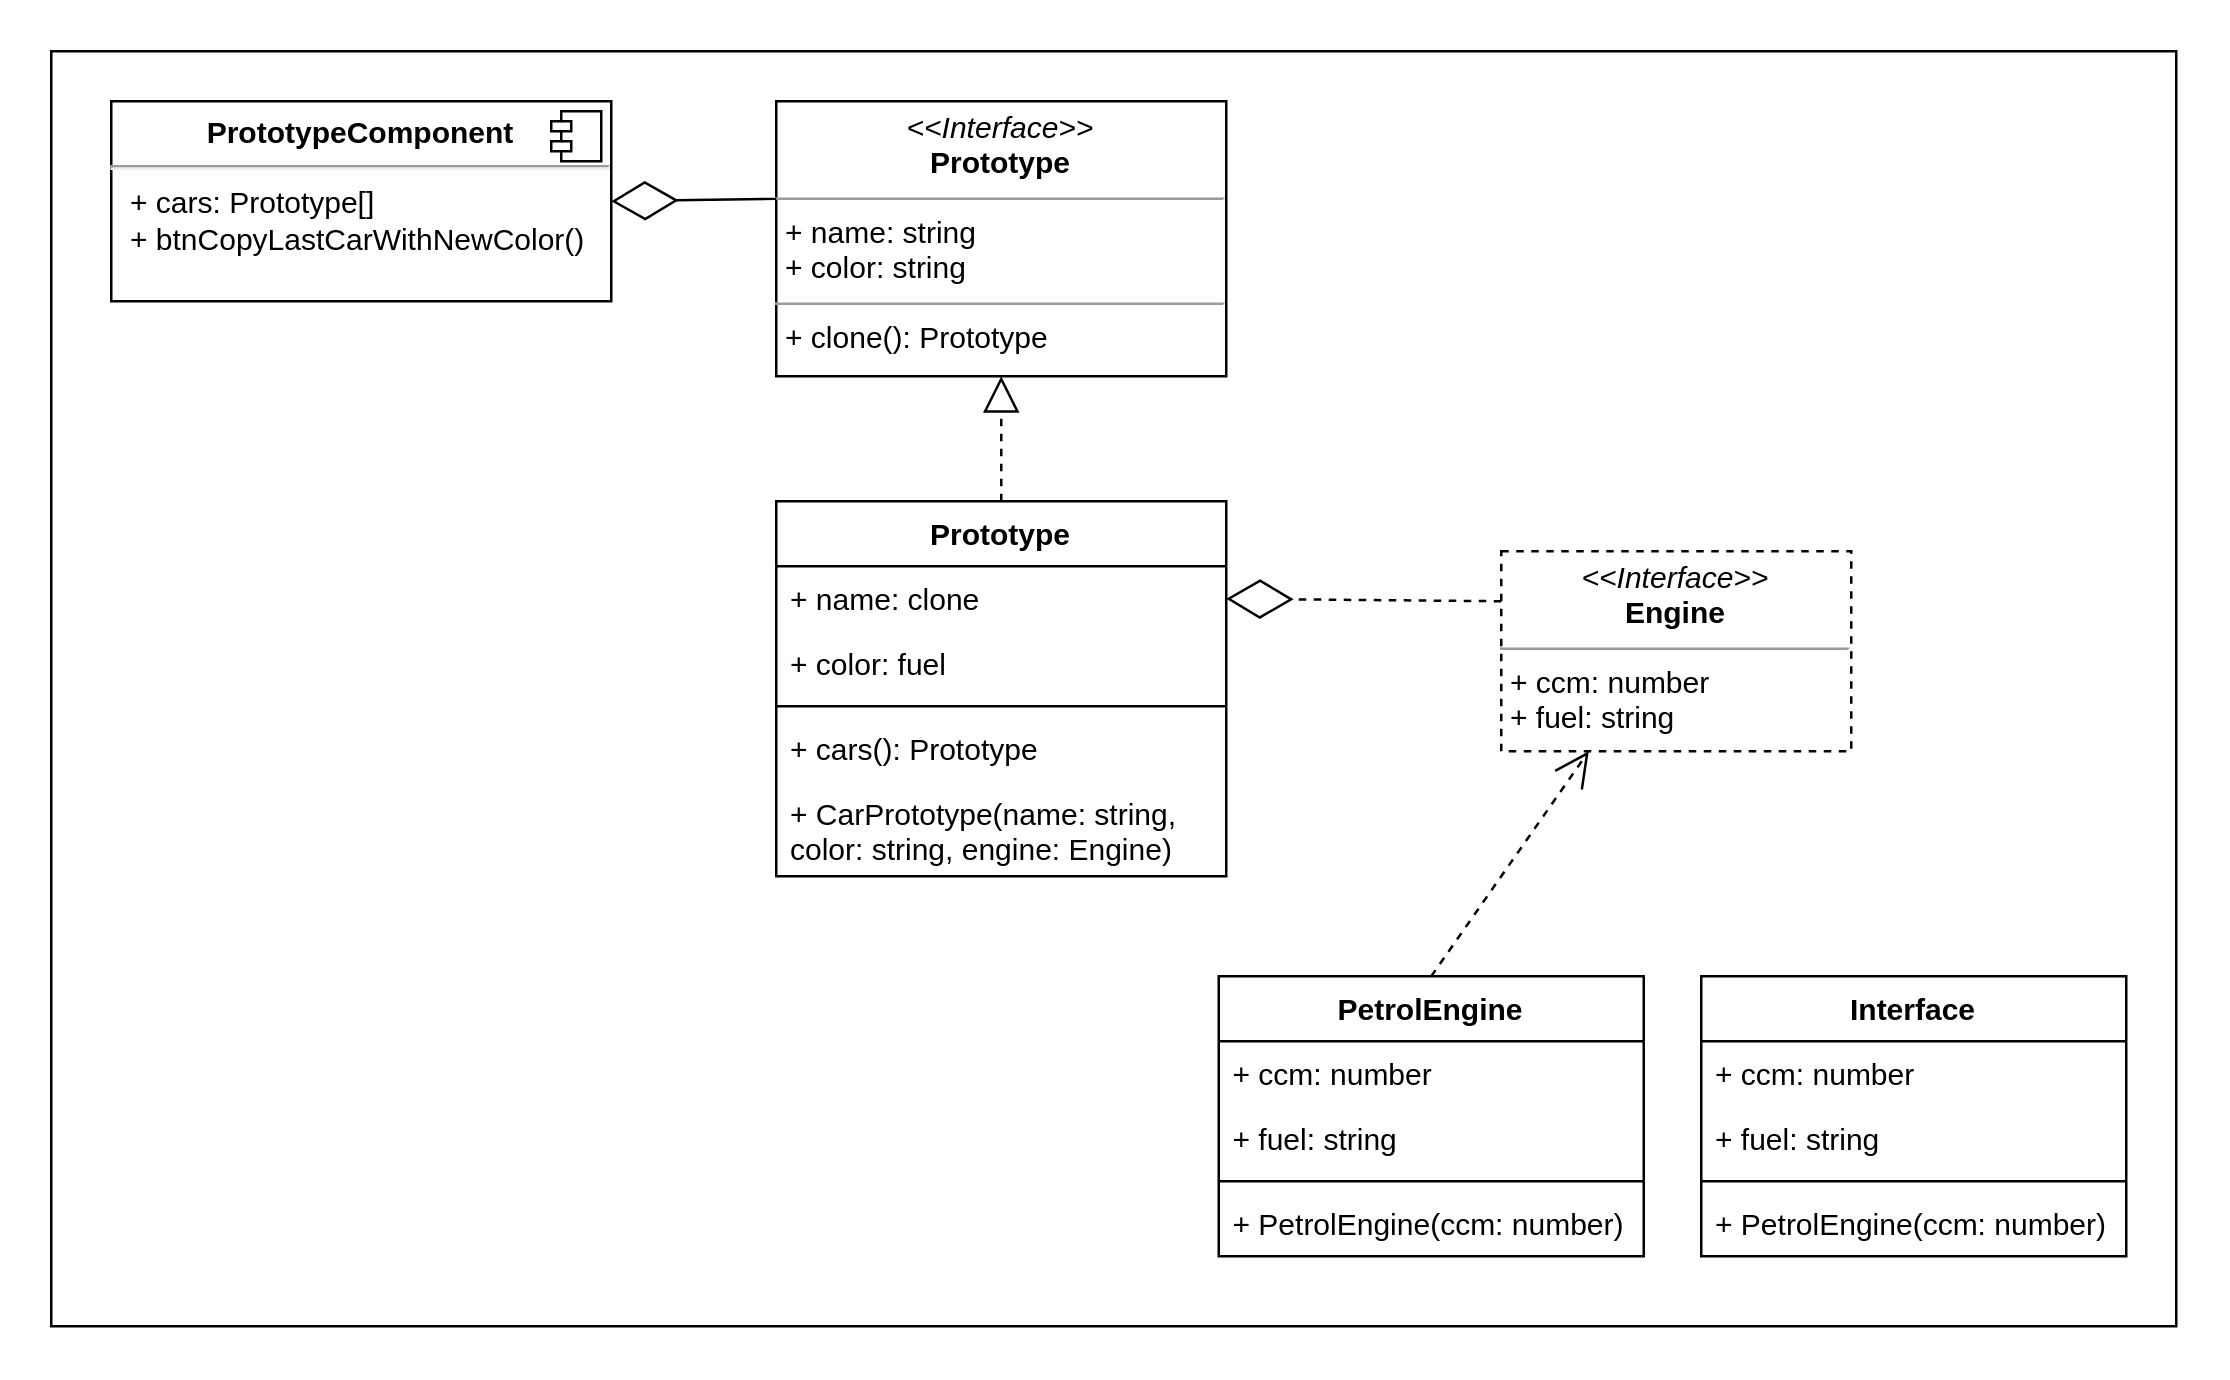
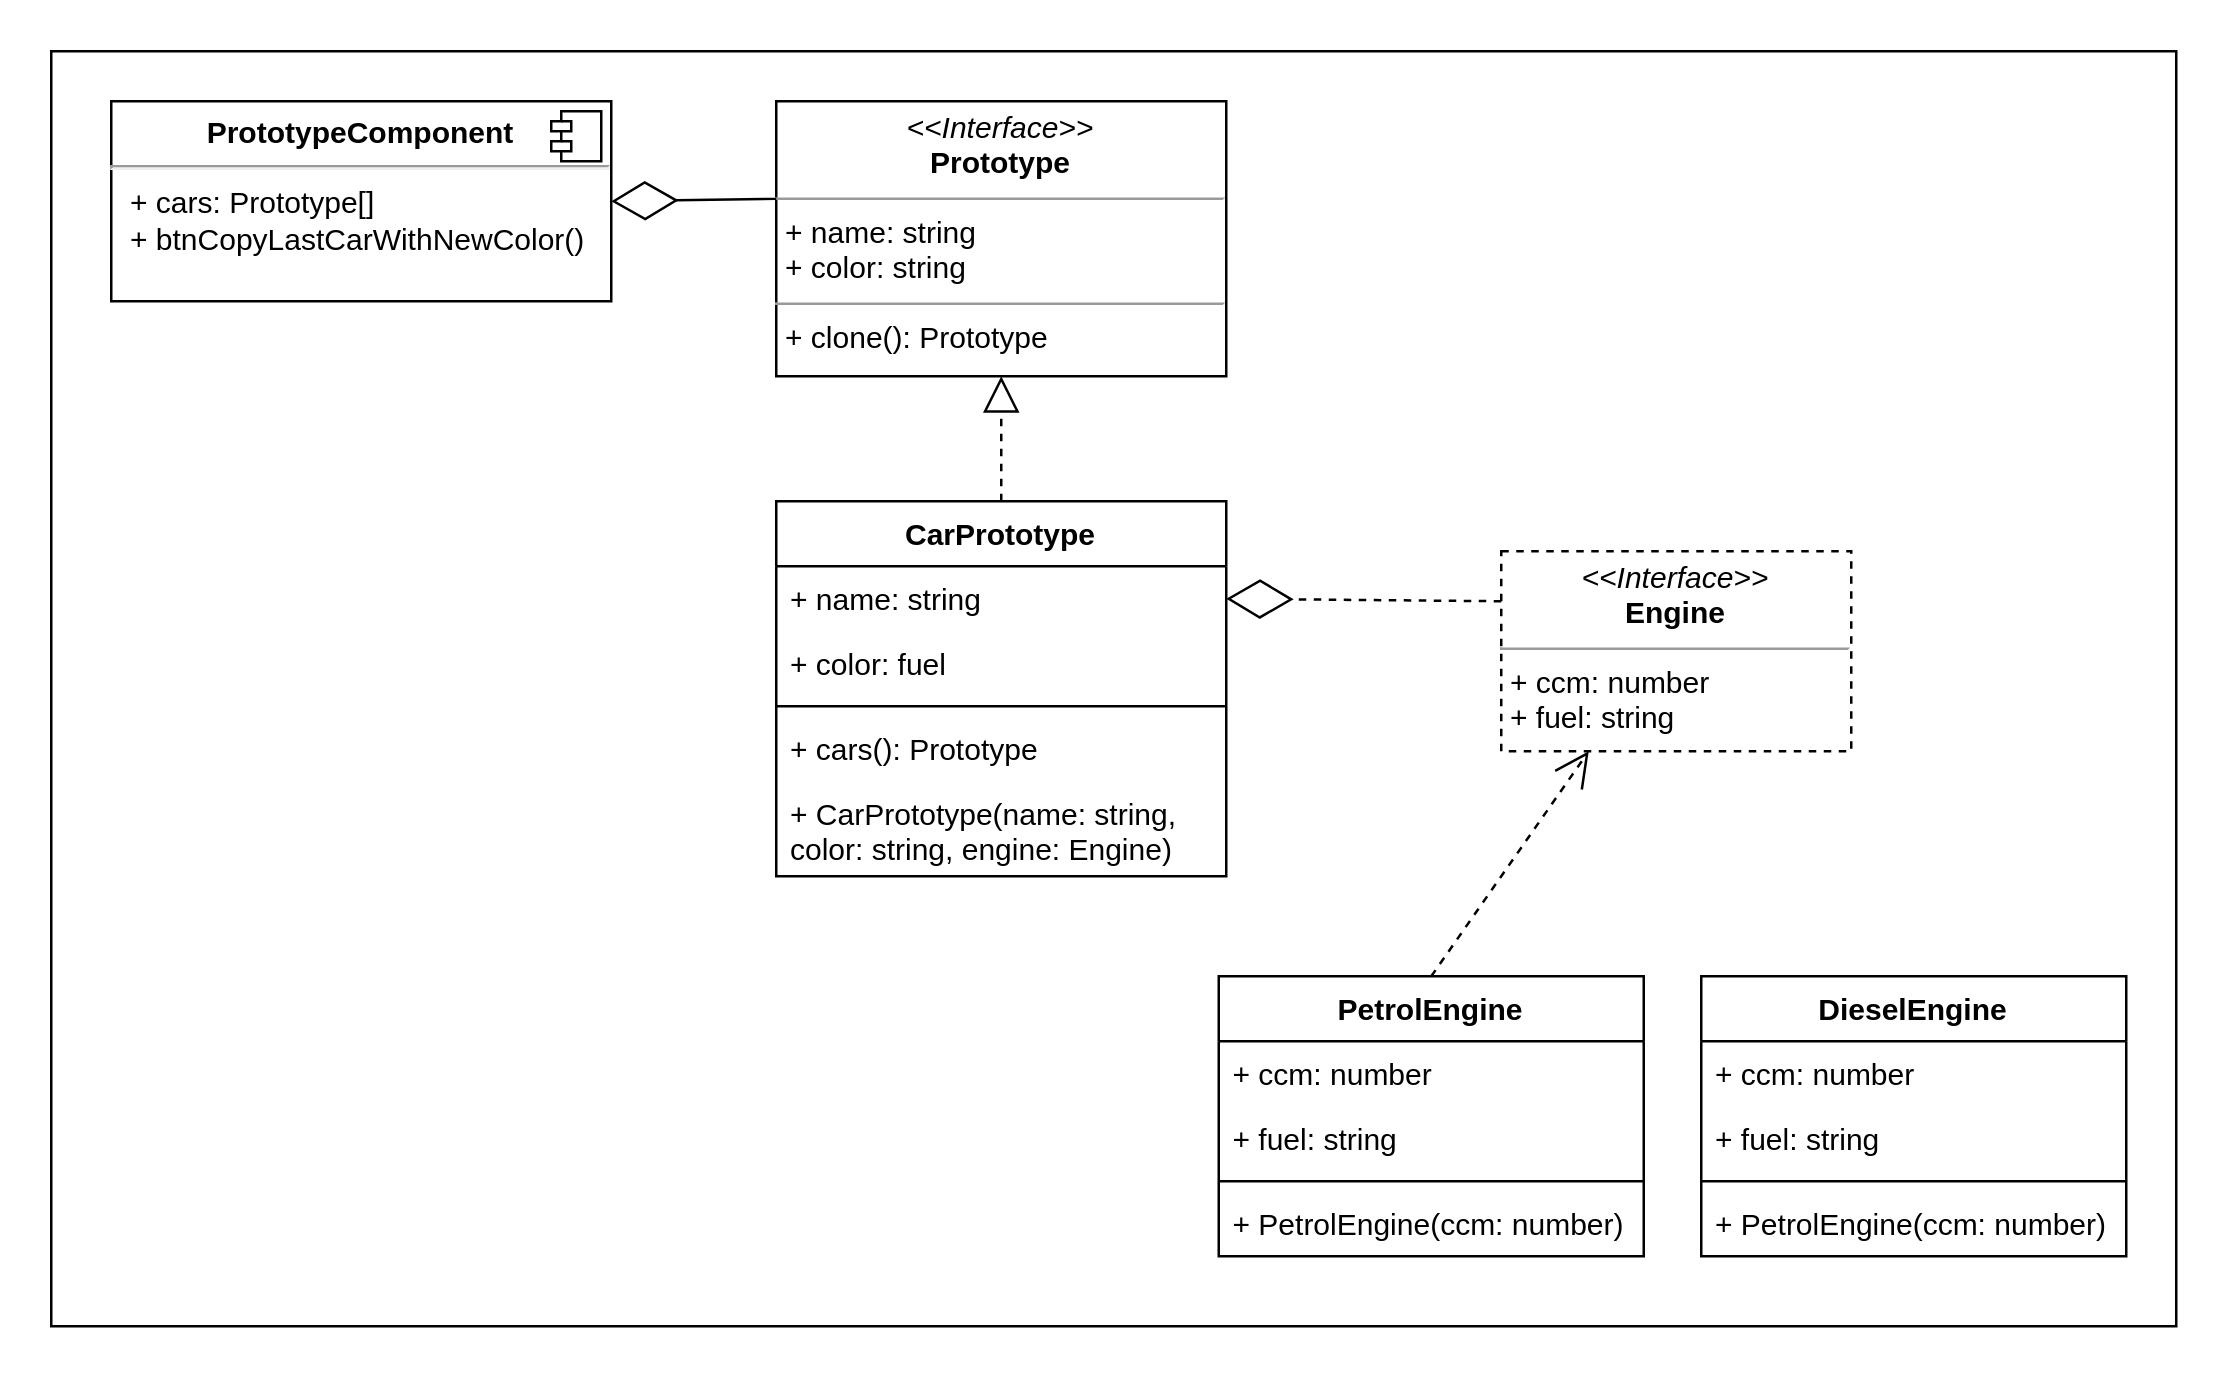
  <mxCell id="0" />
  <mxCell id="1" parent="0" />
  <mxCell id="2" value="" style="rounded=0;whiteSpace=wrap;html=1;" vertex="1" parent="1"><mxGeometry x="20" y="20" width="850" height="510" as="geometry" /></mxCell>
  <mxCell id="3" value="&lt;p style=&quot;margin: 0px ; margin-top: 4px ; text-align: center&quot;&gt;&lt;i&gt;&amp;lt;&amp;lt;Interface&amp;gt;&amp;gt;&lt;/i&gt;&lt;br&gt;&lt;b&gt;Prototype&lt;/b&gt;&lt;/p&gt;&lt;hr size=&quot;1&quot;&gt;&lt;p style=&quot;margin: 0px ; margin-left: 4px&quot;&gt;+ name: string&lt;br&gt;+ color: string&lt;/p&gt;&lt;hr size=&quot;1&quot;&gt;&lt;p style=&quot;margin: 0px ; margin-left: 4px&quot;&gt;+ clone(): Prototype&lt;/p&gt;" style="verticalAlign=top;align=left;overflow=fill;fontSize=12;fontFamily=Helvetica;html=1;" vertex="1" parent="1"><mxGeometry x="310" y="40" width="180" height="110" as="geometry" /></mxCell>
- <mxCell id="4" value="Prototype" style="swimlane;fontStyle=1;align=center;verticalAlign=top;childLayout=stackLayout;horizontal=1;startSize=26;horizontalStack=0;resizeParent=1;resizeParentMax=0;resizeLast=0;collapsible=1;marginBottom=0;" vertex="1" parent="1"><mxGeometry x="310" y="200" width="180" height="150" as="geometry" /></mxCell>
- <mxCell id="5" value="+ name: clone" style="text;strokeColor=none;fillColor=none;align=left;verticalAlign=top;spacingLeft=4;spacingRight=4;overflow=hidden;rotatable=0;points=[[0,0.5],[1,0.5]];portConstraint=eastwest;" vertex="1" parent="4"><mxGeometry y="26" width="180" height="26" as="geometry" /></mxCell>
+ <mxCell id="4" value="CarPrototype" style="swimlane;fontStyle=1;align=center;verticalAlign=top;childLayout=stackLayout;horizontal=1;startSize=26;horizontalStack=0;resizeParent=1;resizeParentMax=0;resizeLast=0;collapsible=1;marginBottom=0;" vertex="1" parent="1"><mxGeometry x="310" y="200" width="180" height="150" as="geometry" /></mxCell>
+ <mxCell id="5" value="+ name: string" style="text;strokeColor=none;fillColor=none;align=left;verticalAlign=top;spacingLeft=4;spacingRight=4;overflow=hidden;rotatable=0;points=[[0,0.5],[1,0.5]];portConstraint=eastwest;" vertex="1" parent="4"><mxGeometry y="26" width="180" height="26" as="geometry" /></mxCell>
  <mxCell id="6" value="+ color: fuel" style="text;strokeColor=none;fillColor=none;align=left;verticalAlign=top;spacingLeft=4;spacingRight=4;overflow=hidden;rotatable=0;points=[[0,0.5],[1,0.5]];portConstraint=eastwest;" vertex="1" parent="4"><mxGeometry y="52" width="180" height="26" as="geometry" /></mxCell>
  <mxCell id="7" value="" style="line;strokeWidth=1;fillColor=none;align=left;verticalAlign=middle;spacingTop=-1;spacingLeft=3;spacingRight=3;rotatable=0;labelPosition=right;points=[];portConstraint=eastwest;" vertex="1" parent="4"><mxGeometry y="78" width="180" height="8" as="geometry" /></mxCell>
  <mxCell id="8" value="+ cars(): Prototype" style="text;strokeColor=none;fillColor=none;align=left;verticalAlign=top;spacingLeft=4;spacingRight=4;overflow=hidden;rotatable=0;points=[[0,0.5],[1,0.5]];portConstraint=eastwest;" vertex="1" parent="4"><mxGeometry y="86" width="180" height="26" as="geometry" /></mxCell>
  <mxCell id="9" value="+ CarPrototype(name: string,&#10;color: string, engine: Engine)" style="text;strokeColor=none;fillColor=none;align=left;verticalAlign=top;spacingLeft=4;spacingRight=4;overflow=hidden;rotatable=0;points=[[0,0.5],[1,0.5]];portConstraint=eastwest;" vertex="1" parent="4"><mxGeometry y="112" width="180" height="38" as="geometry" /></mxCell>
  <mxCell id="10" value="" style="endArrow=block;dashed=1;endFill=0;endSize=12;html=1;entryX=0.5;entryY=1;entryDx=0;entryDy=0;exitX=0.5;exitY=0;exitDx=0;exitDy=0;" edge="1" parent="1" source="4" target="3"><mxGeometry width="160" relative="1" as="geometry"><mxPoint x="100" y="330" as="sourcePoint" /><mxPoint x="260" y="330" as="targetPoint" /></mxGeometry></mxCell>
  <mxCell id="11" value="&lt;p style=&quot;margin: 0px ; margin-top: 4px ; text-align: center&quot;&gt;&lt;i&gt;&amp;lt;&amp;lt;Interface&amp;gt;&amp;gt;&lt;/i&gt;&lt;br&gt;&lt;b&gt;Engine&lt;/b&gt;&lt;/p&gt;&lt;hr size=&quot;1&quot;&gt;&lt;p style=&quot;margin: 0px ; margin-left: 4px&quot;&gt;+ ccm: number&lt;br&gt;+ fuel: string&lt;/p&gt;" style="verticalAlign=top;align=left;overflow=fill;fontSize=12;fontFamily=Helvetica;html=1;dashed=1;" vertex="1" parent="1"><mxGeometry x="600" y="220" width="140" height="80" as="geometry" /></mxCell>
  <mxCell id="12" value="" style="endArrow=diamondThin;endFill=0;endSize=24;html=1;entryX=1;entryY=0.5;entryDx=0;entryDy=0;exitX=0;exitY=0.25;exitDx=0;exitDy=0;dashed=1;" edge="1" parent="1" source="11" target="5"><mxGeometry width="160" relative="1" as="geometry"><mxPoint x="520" y="370" as="sourcePoint" /><mxPoint x="680" y="370" as="targetPoint" /></mxGeometry></mxCell>
  <mxCell id="13" value="PetrolEngine" style="swimlane;fontStyle=1;align=center;verticalAlign=top;childLayout=stackLayout;horizontal=1;startSize=26;horizontalStack=0;resizeParent=1;resizeParentMax=0;resizeLast=0;collapsible=1;marginBottom=0;" vertex="1" parent="1"><mxGeometry x="487" y="390" width="170" height="112" as="geometry" /></mxCell>
  <mxCell id="14" value="+ ccm: number" style="text;strokeColor=none;fillColor=none;align=left;verticalAlign=top;spacingLeft=4;spacingRight=4;overflow=hidden;rotatable=0;points=[[0,0.5],[1,0.5]];portConstraint=eastwest;" vertex="1" parent="13"><mxGeometry y="26" width="170" height="26" as="geometry" /></mxCell>
  <mxCell id="15" value="+ fuel: string" style="text;strokeColor=none;fillColor=none;align=left;verticalAlign=top;spacingLeft=4;spacingRight=4;overflow=hidden;rotatable=0;points=[[0,0.5],[1,0.5]];portConstraint=eastwest;" vertex="1" parent="13"><mxGeometry y="52" width="170" height="26" as="geometry" /></mxCell>
  <mxCell id="16" value="" style="line;strokeWidth=1;fillColor=none;align=left;verticalAlign=middle;spacingTop=-1;spacingLeft=3;spacingRight=3;rotatable=0;labelPosition=right;points=[];portConstraint=eastwest;" vertex="1" parent="13"><mxGeometry y="78" width="170" height="8" as="geometry" /></mxCell>
  <mxCell id="17" value="+ PetrolEngine(ccm: number)" style="text;strokeColor=none;fillColor=none;align=left;verticalAlign=top;spacingLeft=4;spacingRight=4;overflow=hidden;rotatable=0;points=[[0,0.5],[1,0.5]];portConstraint=eastwest;" vertex="1" parent="13"><mxGeometry y="86" width="170" height="26" as="geometry" /></mxCell>
- <mxCell id="18" value="Interface" style="swimlane;fontStyle=1;align=center;verticalAlign=top;childLayout=stackLayout;horizontal=1;startSize=26;horizontalStack=0;resizeParent=1;resizeParentMax=0;resizeLast=0;collapsible=1;marginBottom=0;" vertex="1" parent="1"><mxGeometry x="680" y="390" width="170" height="112" as="geometry" /></mxCell>
+ <mxCell id="18" value="DieselEngine" style="swimlane;fontStyle=1;align=center;verticalAlign=top;childLayout=stackLayout;horizontal=1;startSize=26;horizontalStack=0;resizeParent=1;resizeParentMax=0;resizeLast=0;collapsible=1;marginBottom=0;" vertex="1" parent="1"><mxGeometry x="680" y="390" width="170" height="112" as="geometry" /></mxCell>
  <mxCell id="19" value="+ ccm: number" style="text;strokeColor=none;fillColor=none;align=left;verticalAlign=top;spacingLeft=4;spacingRight=4;overflow=hidden;rotatable=0;points=[[0,0.5],[1,0.5]];portConstraint=eastwest;" vertex="1" parent="18"><mxGeometry y="26" width="170" height="26" as="geometry" /></mxCell>
  <mxCell id="20" value="+ fuel: string" style="text;strokeColor=none;fillColor=none;align=left;verticalAlign=top;spacingLeft=4;spacingRight=4;overflow=hidden;rotatable=0;points=[[0,0.5],[1,0.5]];portConstraint=eastwest;" vertex="1" parent="18"><mxGeometry y="52" width="170" height="26" as="geometry" /></mxCell>
  <mxCell id="21" value="" style="line;strokeWidth=1;fillColor=none;align=left;verticalAlign=middle;spacingTop=-1;spacingLeft=3;spacingRight=3;rotatable=0;labelPosition=right;points=[];portConstraint=eastwest;" vertex="1" parent="18"><mxGeometry y="78" width="170" height="8" as="geometry" /></mxCell>
  <mxCell id="22" value="+ PetrolEngine(ccm: number)" style="text;strokeColor=none;fillColor=none;align=left;verticalAlign=top;spacingLeft=4;spacingRight=4;overflow=hidden;rotatable=0;points=[[0,0.5],[1,0.5]];portConstraint=eastwest;" vertex="1" parent="18"><mxGeometry y="86" width="170" height="26" as="geometry" /></mxCell>
  <mxCell id="23" value="" style="endArrow=open;dashed=1;endFill=0;endSize=12;html=1;entryX=0.25;entryY=1;entryDx=0;entryDy=0;exitX=0.5;exitY=0;exitDx=0;exitDy=0;" edge="1" parent="1" source="13" target="11"><mxGeometry width="160" relative="1" as="geometry"><mxPoint x="270" y="430" as="sourcePoint" /><mxPoint x="430" y="430" as="targetPoint" /></mxGeometry></mxCell>
  <mxCell id="24" value="&lt;p style=&quot;margin: 0px ; margin-top: 6px ; text-align: center&quot;&gt;&lt;b&gt;PrototypeComponent&lt;/b&gt;&lt;/p&gt;&lt;hr&gt;&lt;p style=&quot;margin: 0px ; margin-left: 8px&quot;&gt;+ cars: Prototype[]&lt;/p&gt;&lt;p style=&quot;margin: 0px ; margin-left: 8px&quot;&gt;+ btnCopyLastCarWithNewColor()&lt;/p&gt;" style="align=left;overflow=fill;html=1;dropTarget=0;" vertex="1" parent="1"><mxGeometry x="44" y="40" width="200" height="80" as="geometry" /></mxCell>
  <mxCell id="25" value="" style="shape=component;jettyWidth=8;jettyHeight=4;" vertex="1" parent="24"><mxGeometry x="1" width="20" height="20" relative="1" as="geometry"><mxPoint x="-24" y="4" as="offset" /></mxGeometry></mxCell>
  <mxCell id="26" value="" style="endArrow=diamondThin;endFill=0;endSize=24;html=1;entryX=1;entryY=0.5;entryDx=0;entryDy=0;exitX=0;exitY=0.355;exitDx=0;exitDy=0;exitPerimeter=0;" edge="1" parent="1" source="3" target="24"><mxGeometry width="160" relative="1" as="geometry"><mxPoint x="130" y="200" as="sourcePoint" /><mxPoint x="290" y="200" as="targetPoint" /></mxGeometry></mxCell>
